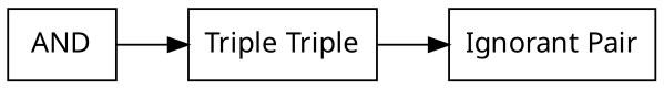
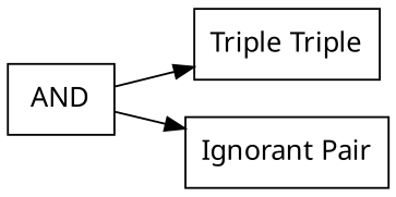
  digraph {
    rankdir=LR
    splines=spline
    node [fontname=Sans shape=record]
    n1 [label=AND]
    n2 [label="Triple Triple"]
    n3 [label="Ignorant Pair"]
    n1 -> n2
-   n2 -> n3
+   n1 -> n3
  }
